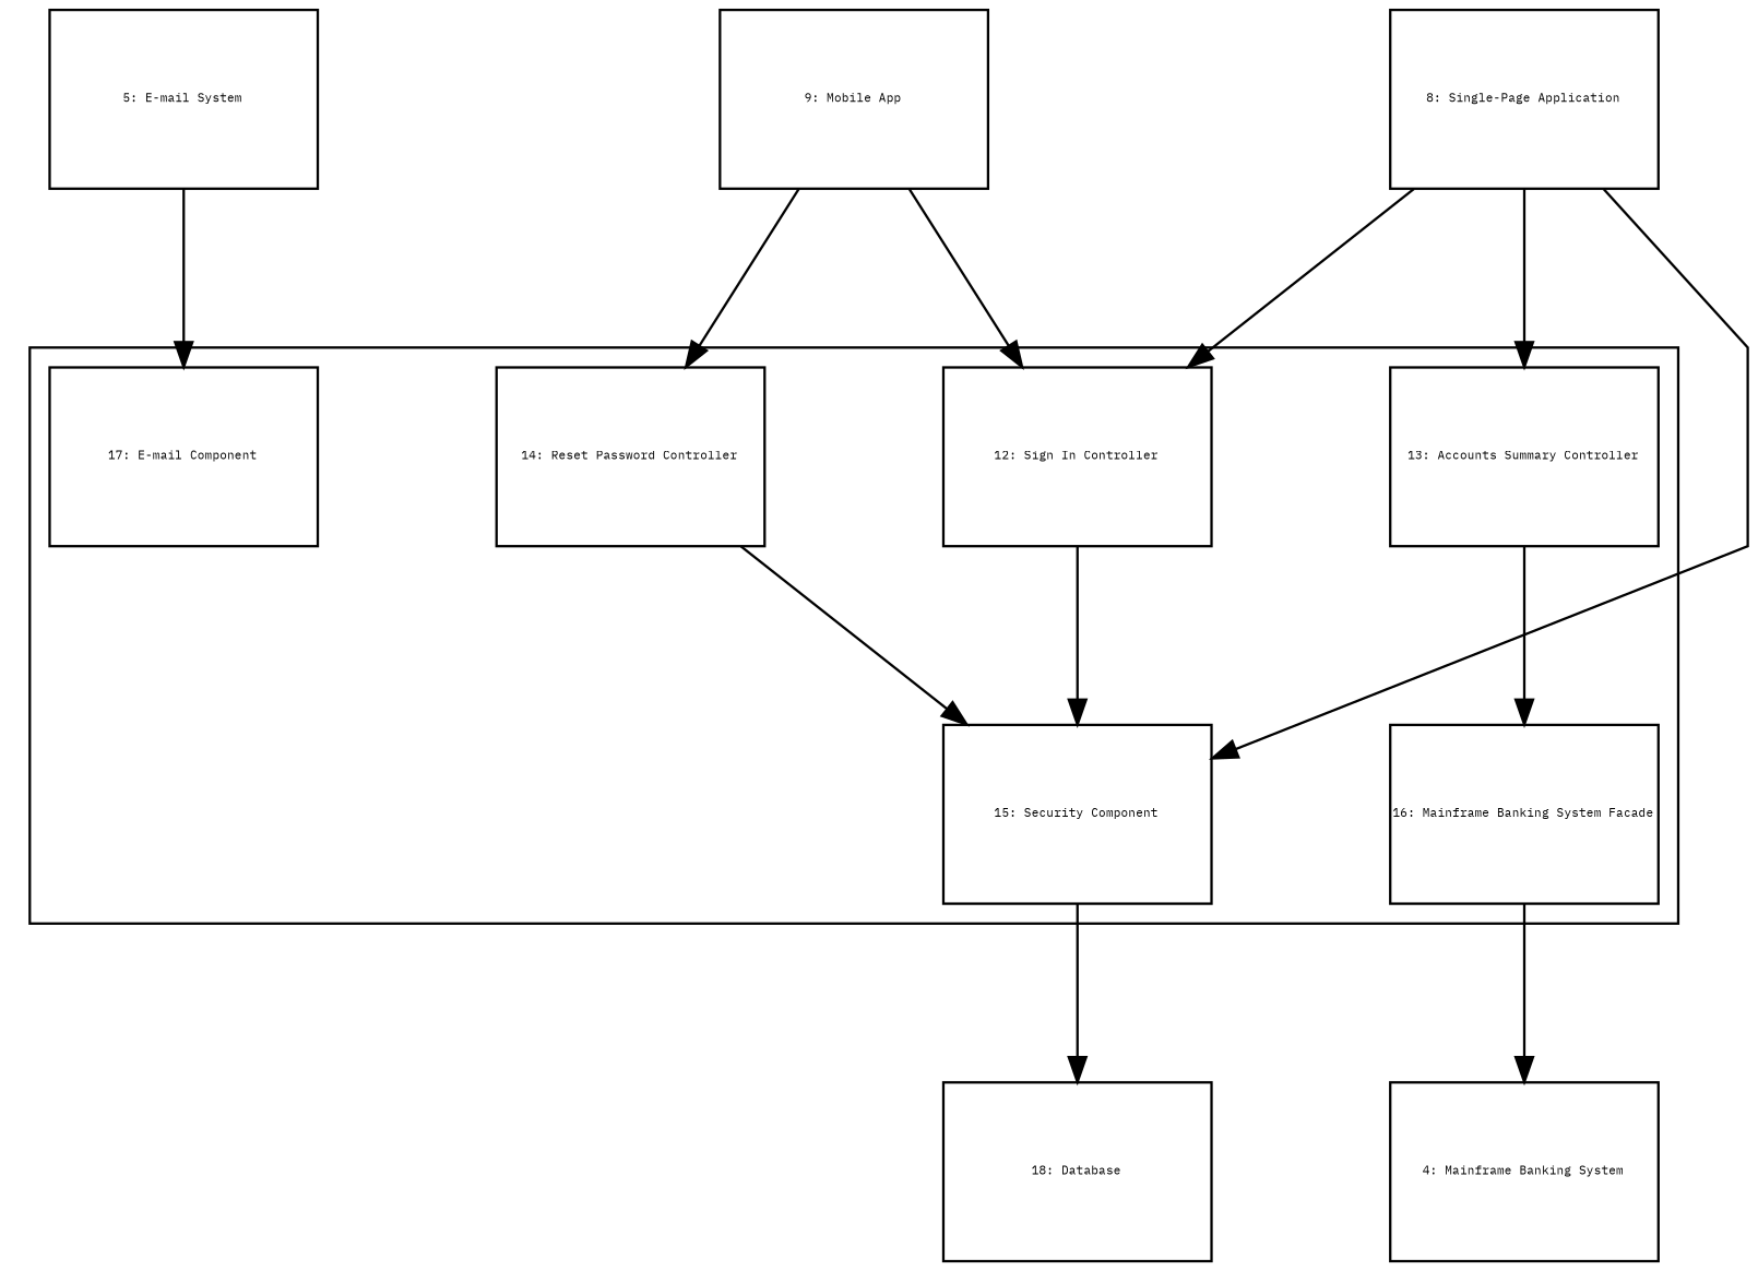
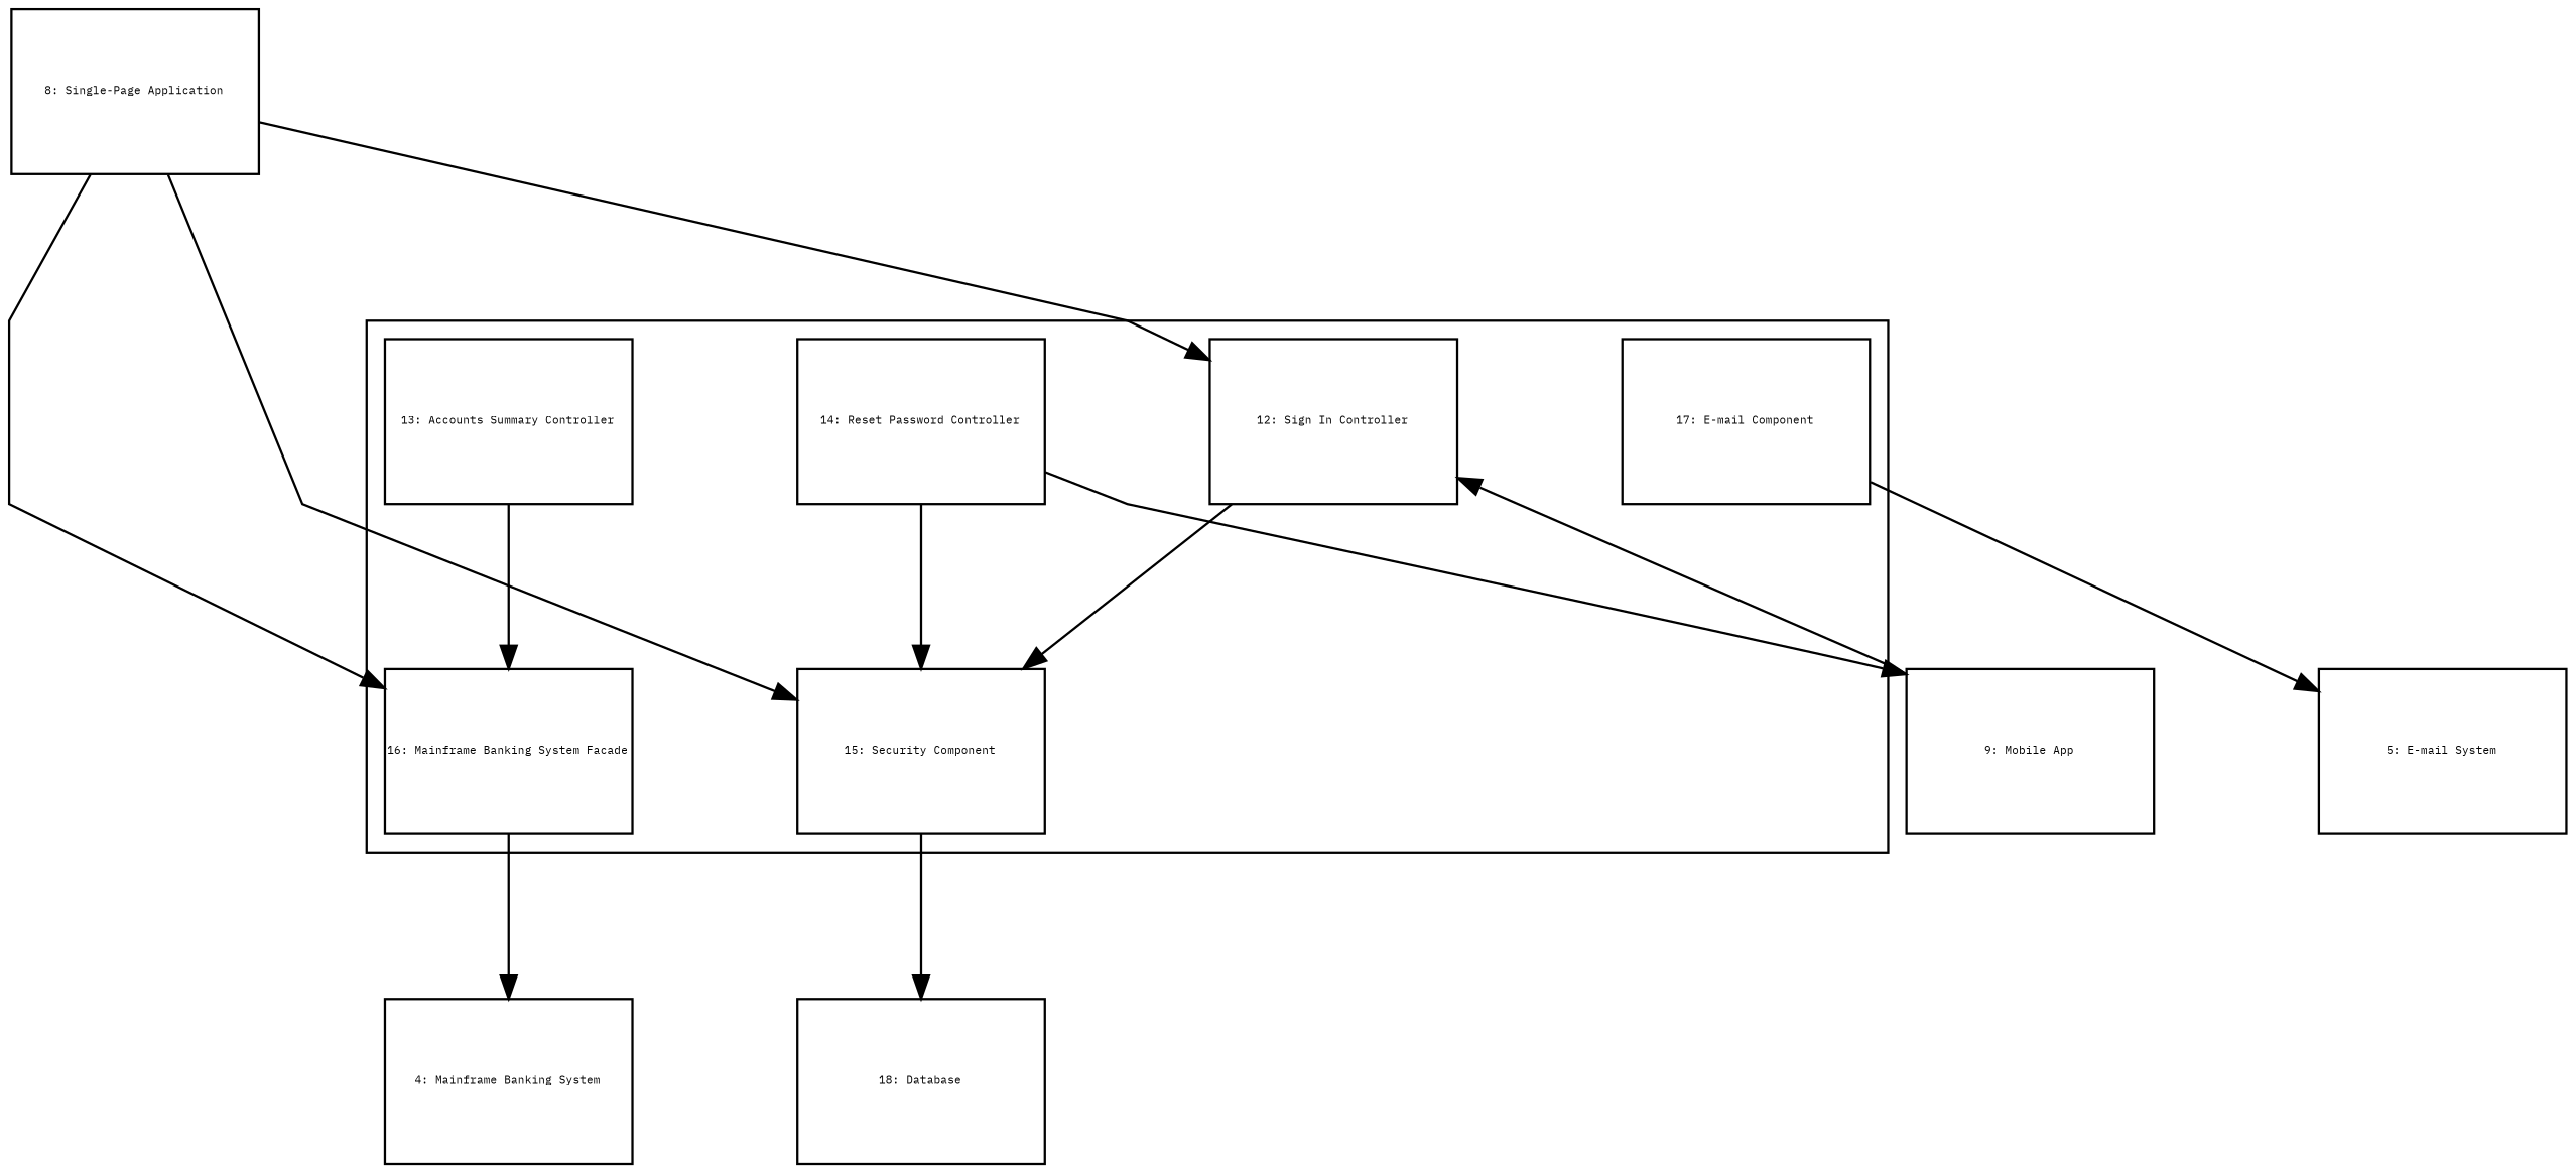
  digraph {
    compound=true
    fontname="IBM Plex Mono"
    fontsize=5
    nodesep=1.0
    rankdir=TB
    ranksep=1.0
    splines=polyline
    node [fixedsize=true fontname="IBM Plex Mono" fontsize=5 shape=box]
    edge [fontname="IBM Plex Mono"]
    n1 [height=1.000000 label="12: Sign In Controller" width=1.500000]
    n2 [height=1.000000 label="13: Accounts Summary Controller" width=1.500000]
    n3 [height=1.000000 label="14: Reset Password Controller" width=1.500000]
    n4 [height=1.000000 label="15: Security Component" width=1.500000]
    n5 [height=1.000000 label="16: Mainframe Banking System Facade" width=1.500000]
    n6 [height=1.000000 label="17: E-mail Component" width=1.500000]
    n7 [height=1.000000 label="18: Database" width=1.500000]
    n8 [height=1.000000 label="4: Mainframe Banking System" width=1.500000]
    n9 [height=1.000000 label="5: E-mail System" width=1.500000]
    n10 [height=1.000000 label="8: Single-Page Application" width=1.500000]
    n11 [height=1.000000 label="9: Mobile App" width=1.500000]
    subgraph cluster_1 {
      n1
      n2
      n3
      n4
      n5
      n6
    }
    n1 -> n4
    n2 -> n5
    n3 -> n4
    n4 -> n7
    n5 -> n8
-   n9 -> n6
+   n6 -> n9
    n10 -> n1
-   n10 -> n2
+   n10 -> n5
    n10 -> n4
    n11 -> n1
-   n11 -> n3
+   n3 -> n11
  }
